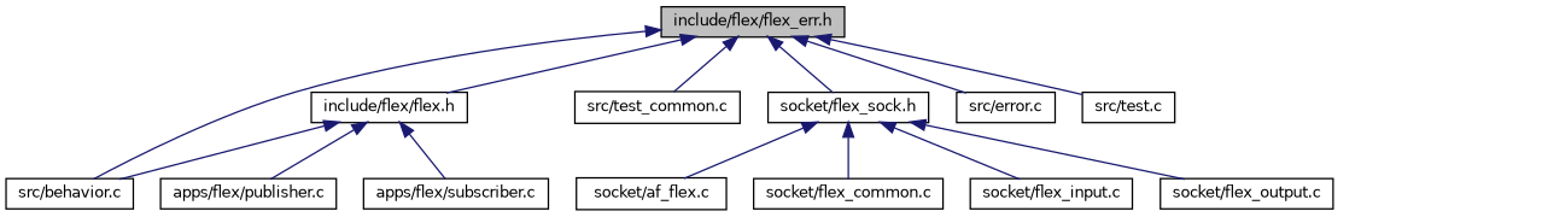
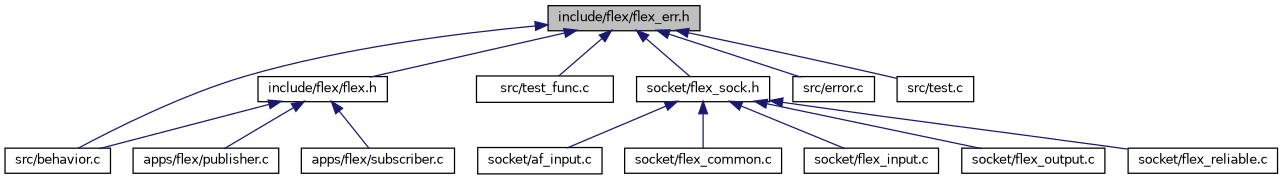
  digraph {
    node [color=black fillcolor=white fontname=Helvetica fontsize=10 shape=record style=filled]
    edge [color=midnightblue dir=back fontname=Helvetica fontsize=10 labelfontname=Helvetica labelfontsize=10 style=solid]
    n1 [fillcolor=grey75 fontcolor=black height=0.2 label="include/flex/flex_err.h" width=0.4]
    n2 [height=0.2 label="include/flex/flex.h" width=0.4]
    n3 [height=0.2 label="src/behavior.c" width=0.4]
-   n4 [height=0.2 label="src/test_common.c" width=0.4]
+   n4 [height=0.2 label="src/test_func.c" width=0.4]
    n5 [height=0.2 label="socket/flex_sock.h" width=0.4]
    n6 [height=0.2 label="src/error.c" width=0.4]
    n7 [height=0.2 label="src/test.c" width=0.4]
    n8 [height=0.2 label="apps/flex/publisher.c" width=0.4]
    n9 [height=0.2 label="apps/flex/subscriber.c" width=0.4]
-   n10 [height=0.2 label="socket/af_flex.c" width=0.4]
+   n10 [height=0.2 label="socket/af_input.c" width=0.4]
    n11 [height=0.2 label="socket/flex_common.c" width=0.4]
    n12 [height=0.2 label="socket/flex_input.c" width=0.4]
    n13 [height=0.2 label="socket/flex_output.c" width=0.4]
+   n14 [height=0.2 label="socket/flex_reliable.c" width=0.4]
    n1 -> n2
    n1 -> n3
    n1 -> n4
    n1 -> n5
    n1 -> n6
    n1 -> n7
    n2 -> n3
    n2 -> n8
    n2 -> n9
    n5 -> n10
    n5 -> n11
    n5 -> n12
    n5 -> n13
+   n5 -> n14
  }
